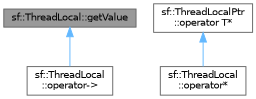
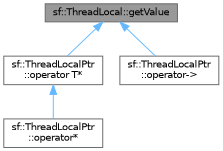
  digraph {
    rankdir=TB
    node [color=grey40 fillcolor=white fontname=Helvetica fontsize=10 shape=box style=filled]
    edge [color=steelblue1 dir=back fontname=Helvetica fontsize=10 labelfontname=Helvetica labelfontsize=10 style=solid]
    n1 [color=gray40 fillcolor=grey60 fontcolor=black height=0.2 label="sf::ThreadLocal::getValue" width=0.4]
    n2 [height=0.2 label="sf::ThreadLocalPtr\l::operator T*" width=0.4]
-   n3 [height=0.2 label="sf::ThreadLocal\l::operator-\>" width=0.4]
-   n4 [height=0.2 label="sf::ThreadLocal\l::operator*" width=0.4]
+   n3 [height=0.2 label="sf::ThreadLocalPtr\l::operator-\>" width=0.4]
+   n4 [height=0.2 label="sf::ThreadLocalPtr\l::operator*" width=0.4]
+   n1 -> n2
    n1 -> n3
    n2 -> n4
  }
